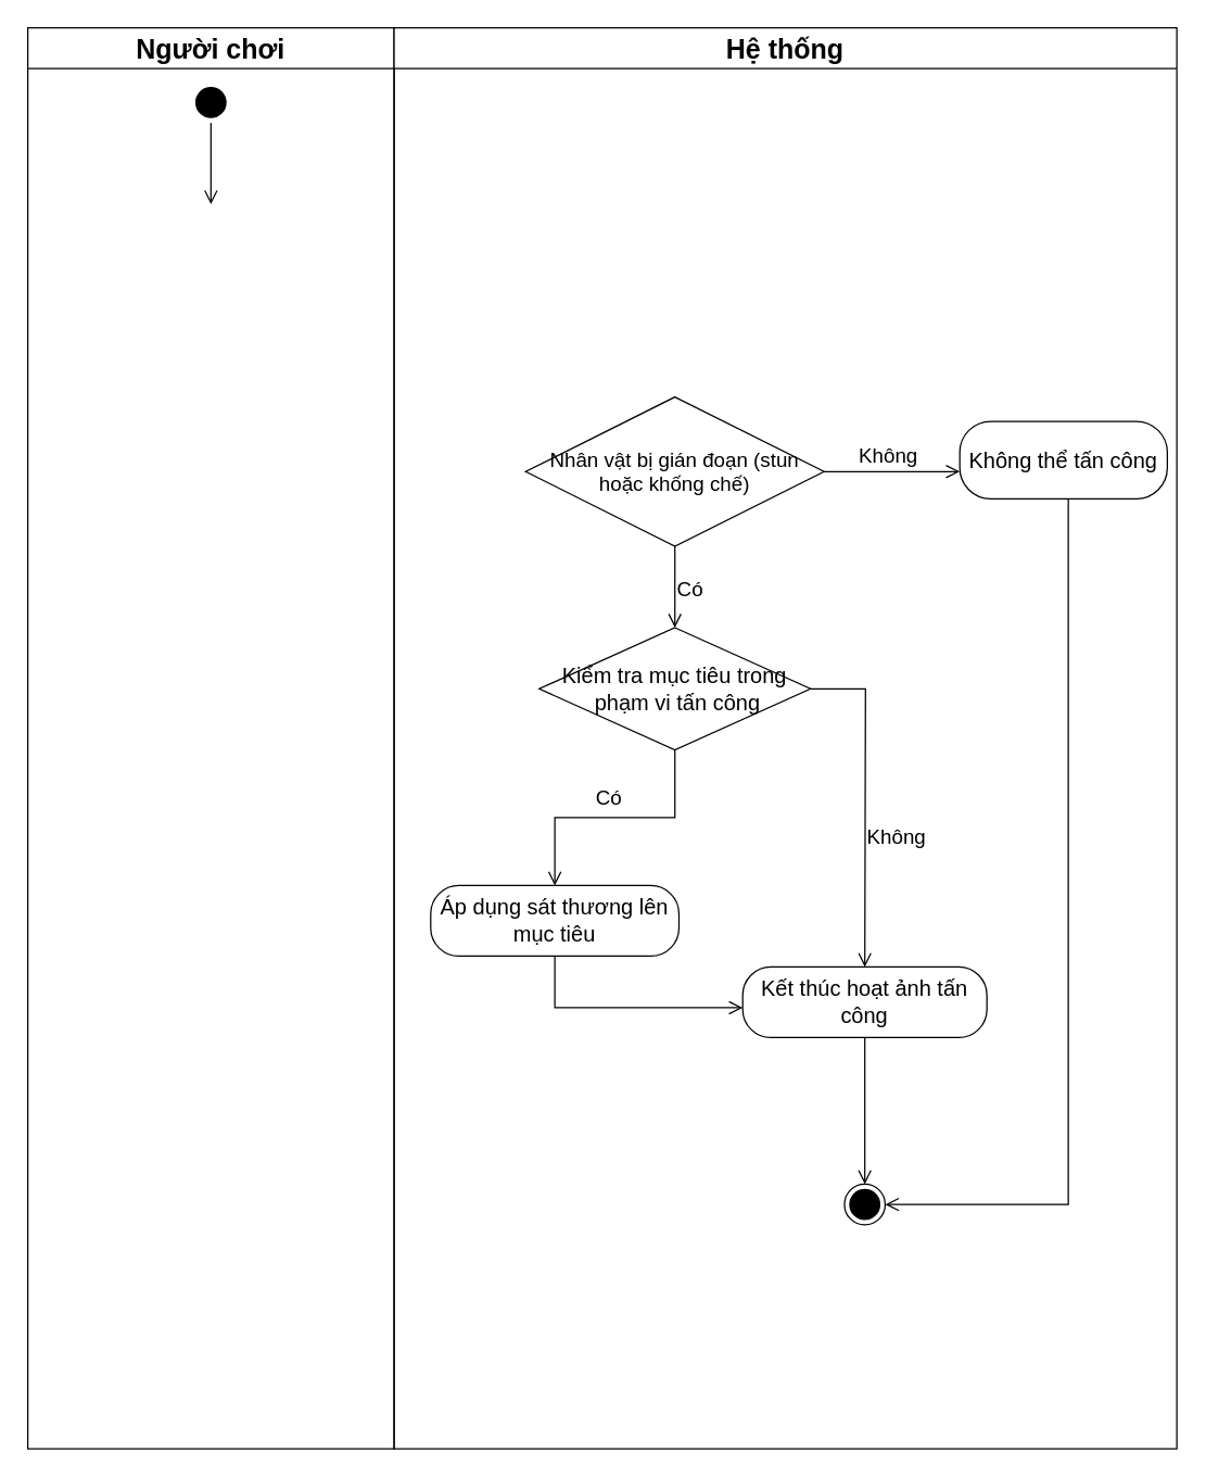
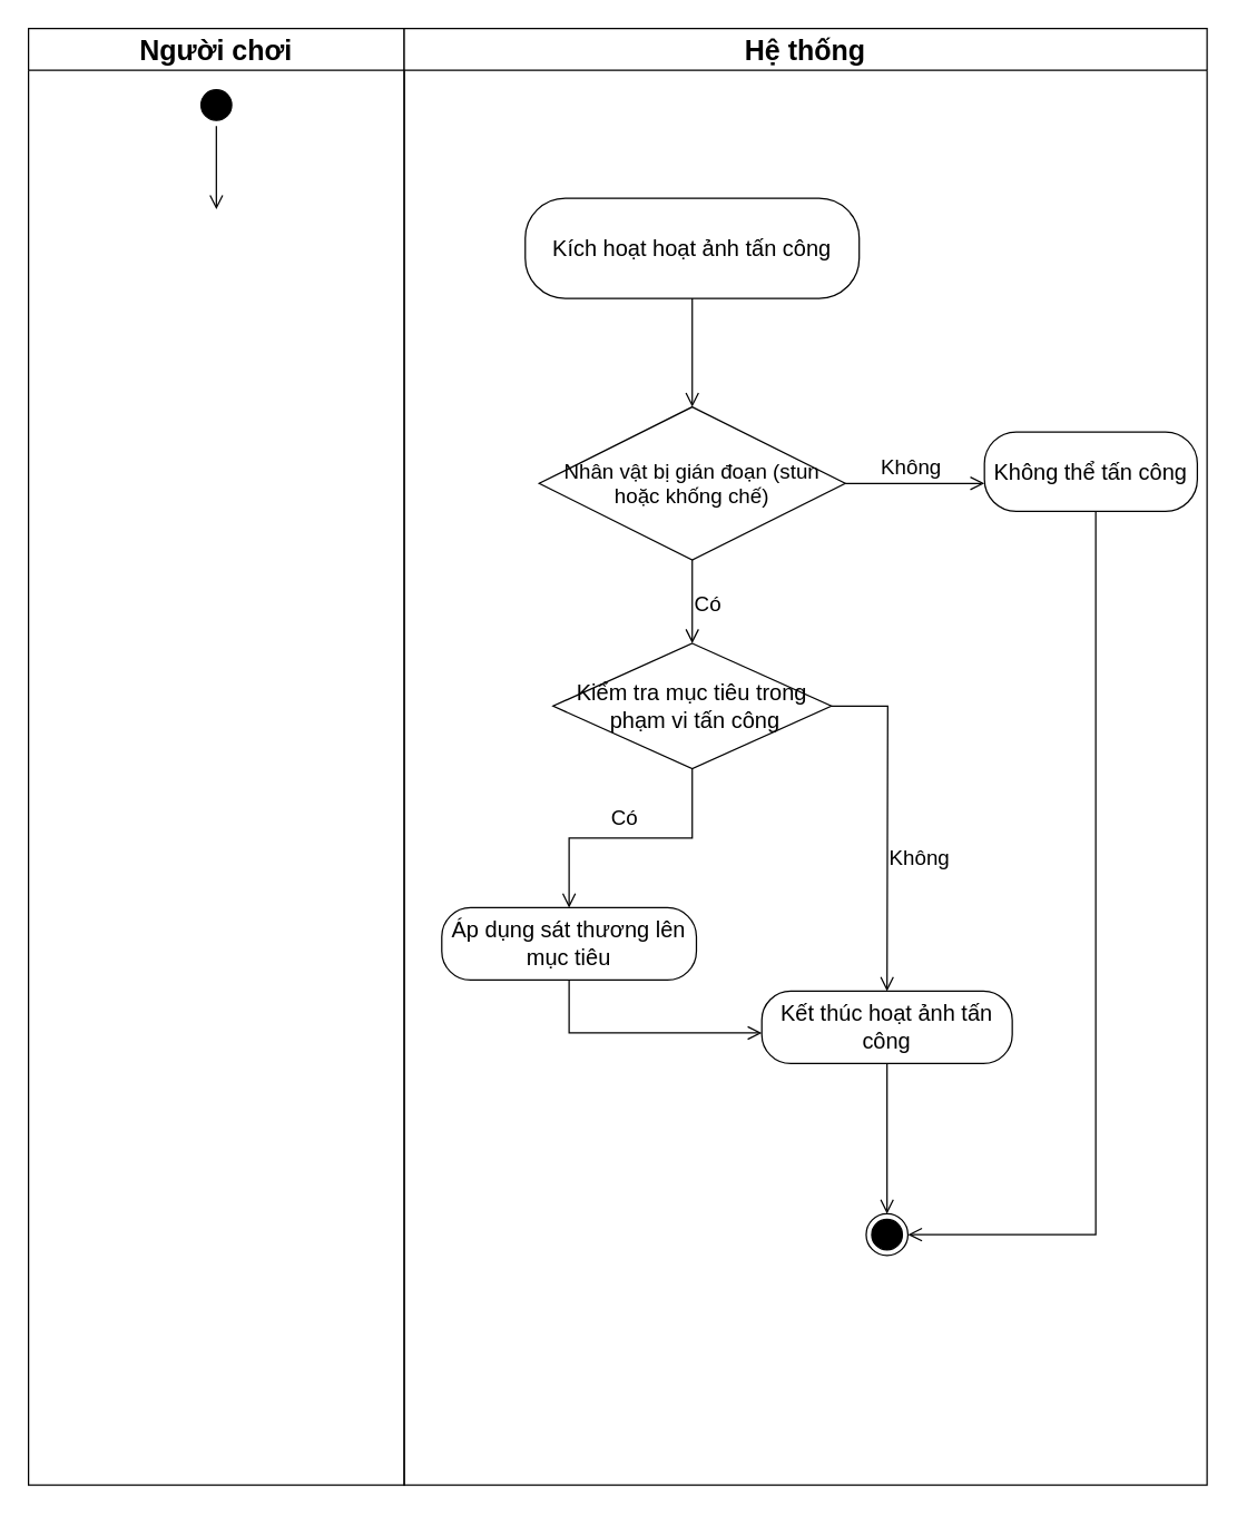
  <mxCell id="0" />
  <mxCell id="1" parent="0" />
  <mxCell id="2" value="&lt;span style=&quot;font-size: 20px;&quot;&gt;Người chơi&lt;/span&gt;" style="swimlane;whiteSpace=wrap;html=1;startSize=30;" parent="1" vertex="1"><mxGeometry x="20" y="20" width="270" height="1047" as="geometry" /></mxCell>
  <mxCell id="3" value="" style="ellipse;html=1;shape=startState;fillColor=#000000;strokeColor=#000000;" parent="2" vertex="1"><mxGeometry x="120" y="40" width="30" height="30" as="geometry" /></mxCell>
  <mxCell id="4" value="" style="edgeStyle=orthogonalEdgeStyle;html=1;verticalAlign=bottom;endArrow=open;endSize=8;strokeColor=#000000;rounded=0;" parent="2" source="3" edge="1"><mxGeometry relative="1" as="geometry"><mxPoint x="135" y="130" as="targetPoint" /></mxGeometry></mxCell>
  <mxCell id="5" value="&lt;span style=&quot;font-size: 20px;&quot;&gt;Hệ thống&lt;/span&gt;" style="swimlane;whiteSpace=wrap;html=1;startSize=30;" parent="1" vertex="1"><mxGeometry x="290" y="20" width="577" height="1047" as="geometry" /></mxCell>
  <mxCell id="6" style="edgeStyle=orthogonalEdgeStyle;rounded=0;orthogonalLoop=1;jettySize=auto;html=1;exitX=0.5;exitY=1;exitDx=0;exitDy=0;" parent="5" edge="1"><mxGeometry relative="1" as="geometry"><mxPoint x="468" y="455" as="sourcePoint" /><mxPoint x="468" y="455" as="targetPoint" /></mxGeometry></mxCell>
  <mxCell id="7" value="" style="ellipse;html=1;shape=endState;fillColor=#000000;strokeColor=#000000;" parent="5" vertex="1"><mxGeometry x="332" y="852" width="30" height="30" as="geometry" /></mxCell>
+ <mxCell id="8" value="&lt;font style=&quot;font-size: 16px;&quot;&gt;Kích hoạt hoạt ảnh tấn công&lt;/font&gt;" style="rounded=1;whiteSpace=wrap;html=1;arcSize=40;fontColor=#000000;fillColor=#FFFFFF;strokeColor=#000000;" parent="5" vertex="1"><mxGeometry x="87" y="122" width="240" height="72" as="geometry" /></mxCell>
+ <mxCell id="9" value="" style="edgeStyle=orthogonalEdgeStyle;html=1;verticalAlign=bottom;endArrow=open;endSize=8;strokeColor=#000000;rounded=0;entryX=0.5;entryY=0;entryDx=0;entryDy=0;" parent="5" source="8" edge="1" target="10"><mxGeometry relative="1" as="geometry"><mxPoint x="272" y="252" as="targetPoint" /><mxPoint x="207.003" y="172" as="sourcePoint" /></mxGeometry></mxCell>
  <mxCell id="10" value="&lt;font style=&quot;font-size: 15px;&quot;&gt;Nhân vật bị gián đoạn (stun hoặc khống chế)&lt;/font&gt;" style="rhombus;whiteSpace=wrap;html=1;fontColor=#000000;fillColor=#FFFFFF;strokeColor=#000000;align=center;" vertex="1" parent="5"><mxGeometry x="97" y="272" width="220" height="110" as="geometry" /></mxCell>
  <mxCell id="11" value="&lt;font style=&quot;font-size: 15px;&quot;&gt;Không&lt;/font&gt;" style="edgeStyle=orthogonalEdgeStyle;html=1;align=left;verticalAlign=bottom;endArrow=open;endSize=8;strokeColor=#000000;rounded=0;" edge="1" source="10" parent="5"><mxGeometry x="-0.519" relative="1" as="geometry"><mxPoint x="417" y="327" as="targetPoint" /><mxPoint as="offset" /></mxGeometry></mxCell>
  <mxCell id="12" value="&lt;font style=&quot;font-size: 15px;&quot;&gt;Có&lt;/font&gt;" style="edgeStyle=orthogonalEdgeStyle;html=1;align=left;verticalAlign=top;endArrow=open;endSize=8;strokeColor=#000000;rounded=0;" edge="1" source="10" parent="5"><mxGeometry x="-0.467" relative="1" as="geometry"><mxPoint x="207" y="442" as="targetPoint" /><mxPoint as="offset" /></mxGeometry></mxCell>
  <mxCell id="13" value="&lt;span style=&quot;font-size: 16px;&quot;&gt;Áp dụng sát thương lên mục tiêu&lt;/span&gt;" style="rounded=1;whiteSpace=wrap;html=1;arcSize=40;fontColor=#000000;fillColor=#FFFFFF;strokeColor=#000000;" vertex="1" parent="5"><mxGeometry x="27" y="632" width="183" height="52" as="geometry" /></mxCell>
  <mxCell id="14" value="" style="edgeStyle=orthogonalEdgeStyle;html=1;verticalAlign=bottom;endArrow=open;endSize=8;strokeColor=#000000;rounded=0;" edge="1" source="13" parent="5" target="18"><mxGeometry relative="1" as="geometry"><mxPoint x="207" y="752" as="targetPoint" /><Array as="points"><mxPoint x="119" y="722" /></Array></mxGeometry></mxCell>
  <mxCell id="15" value="&lt;font style=&quot;font-size: 16px;&quot;&gt;Kiểm tra mục tiêu trong&lt;/font&gt;&lt;div style=&quot;font-size: 16px;&quot;&gt;&lt;font style=&quot;font-size: 16px;&quot;&gt;&lt;span style=&quot;background-color: initial;&quot;&gt;&amp;nbsp;phạm&amp;nbsp;&lt;/span&gt;&lt;span style=&quot;background-color: initial;&quot;&gt;vi tấn công&lt;/span&gt;&lt;/font&gt;&lt;/div&gt;" style="rhombus;whiteSpace=wrap;html=1;fontColor=#000000;fillColor=#FFFFFF;strokeColor=#000000;" vertex="1" parent="5"><mxGeometry x="107" y="442" width="200" height="90" as="geometry" /></mxCell>
  <mxCell id="16" value="&lt;font style=&quot;font-size: 15px;&quot;&gt;Không&lt;/font&gt;" style="edgeStyle=orthogonalEdgeStyle;html=1;align=left;verticalAlign=bottom;endArrow=open;endSize=8;strokeColor=#000000;rounded=0;" edge="1" source="15" parent="5"><mxGeometry x="0.319" relative="1" as="geometry"><mxPoint x="347" y="692" as="targetPoint" /><mxPoint as="offset" /></mxGeometry></mxCell>
  <mxCell id="17" value="&lt;font style=&quot;font-size: 15px;&quot;&gt;Có&lt;/font&gt;" style="edgeStyle=orthogonalEdgeStyle;html=1;align=left;verticalAlign=top;endArrow=open;endSize=8;strokeColor=#000000;rounded=0;" edge="1" source="15" parent="5" target="13"><mxGeometry x="0.167" y="-30" relative="1" as="geometry"><mxPoint x="207" y="622" as="targetPoint" /><mxPoint as="offset" /></mxGeometry></mxCell>
  <mxCell id="18" value="&lt;font style=&quot;font-size: 16px;&quot;&gt;Kết thúc hoạt ảnh tấn công&lt;/font&gt;" style="rounded=1;whiteSpace=wrap;html=1;arcSize=40;fontColor=#000000;fillColor=#FFFFFF;strokeColor=#000000;" vertex="1" parent="5"><mxGeometry x="257" y="692" width="180" height="52" as="geometry" /></mxCell>
  <mxCell id="19" value="" style="edgeStyle=orthogonalEdgeStyle;html=1;verticalAlign=bottom;endArrow=open;endSize=8;strokeColor=#000000;rounded=0;" edge="1" source="18" parent="5"><mxGeometry relative="1" as="geometry"><mxPoint x="347" y="852" as="targetPoint" /></mxGeometry></mxCell>
  <mxCell id="20" value="&lt;font style=&quot;font-size: 16px;&quot;&gt;Không thể tấn công&lt;/font&gt;" style="rounded=1;whiteSpace=wrap;html=1;arcSize=40;fontColor=#000000;fillColor=#FFFFFF;strokeColor=#000000;" vertex="1" parent="5"><mxGeometry x="417" y="290" width="153" height="57" as="geometry" /></mxCell>
  <mxCell id="21" value="" style="edgeStyle=orthogonalEdgeStyle;html=1;verticalAlign=bottom;endArrow=open;endSize=8;strokeColor=#000000;rounded=0;entryX=1;entryY=0.5;entryDx=0;entryDy=0;" edge="1" source="20" parent="5" target="7"><mxGeometry relative="1" as="geometry"><mxPoint x="494" y="922" as="targetPoint" /><Array as="points"><mxPoint x="497" y="867" /></Array></mxGeometry></mxCell>
